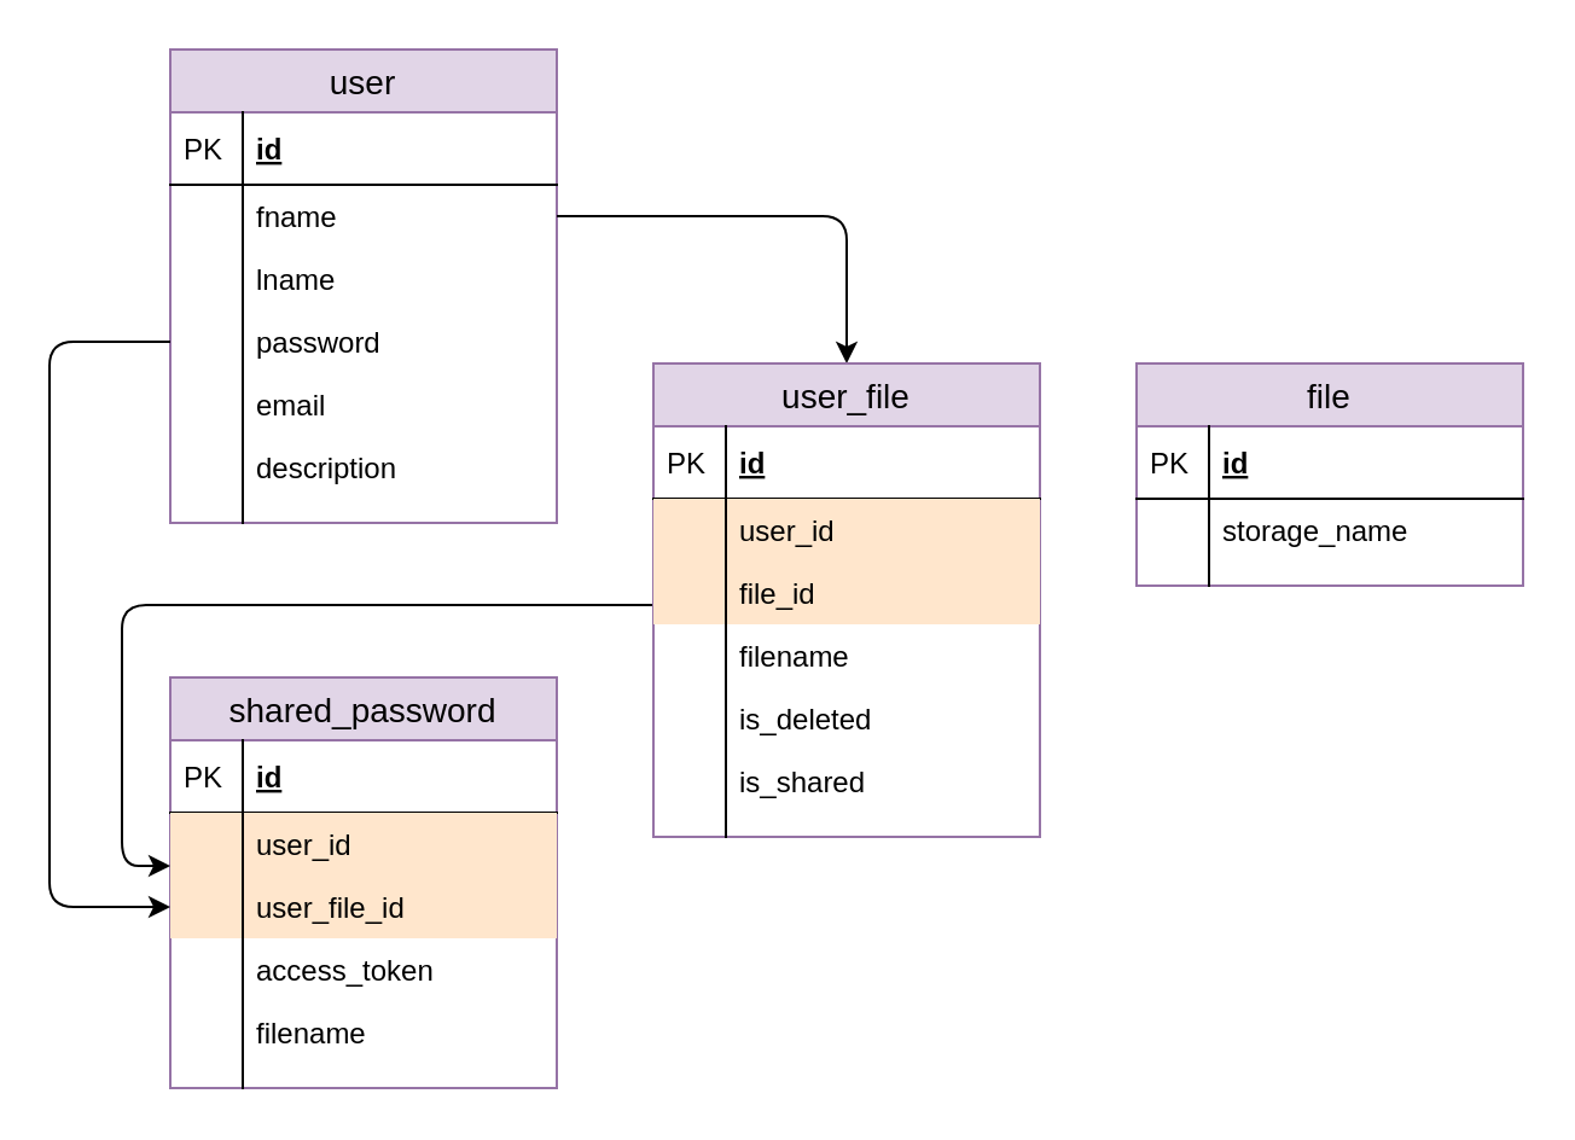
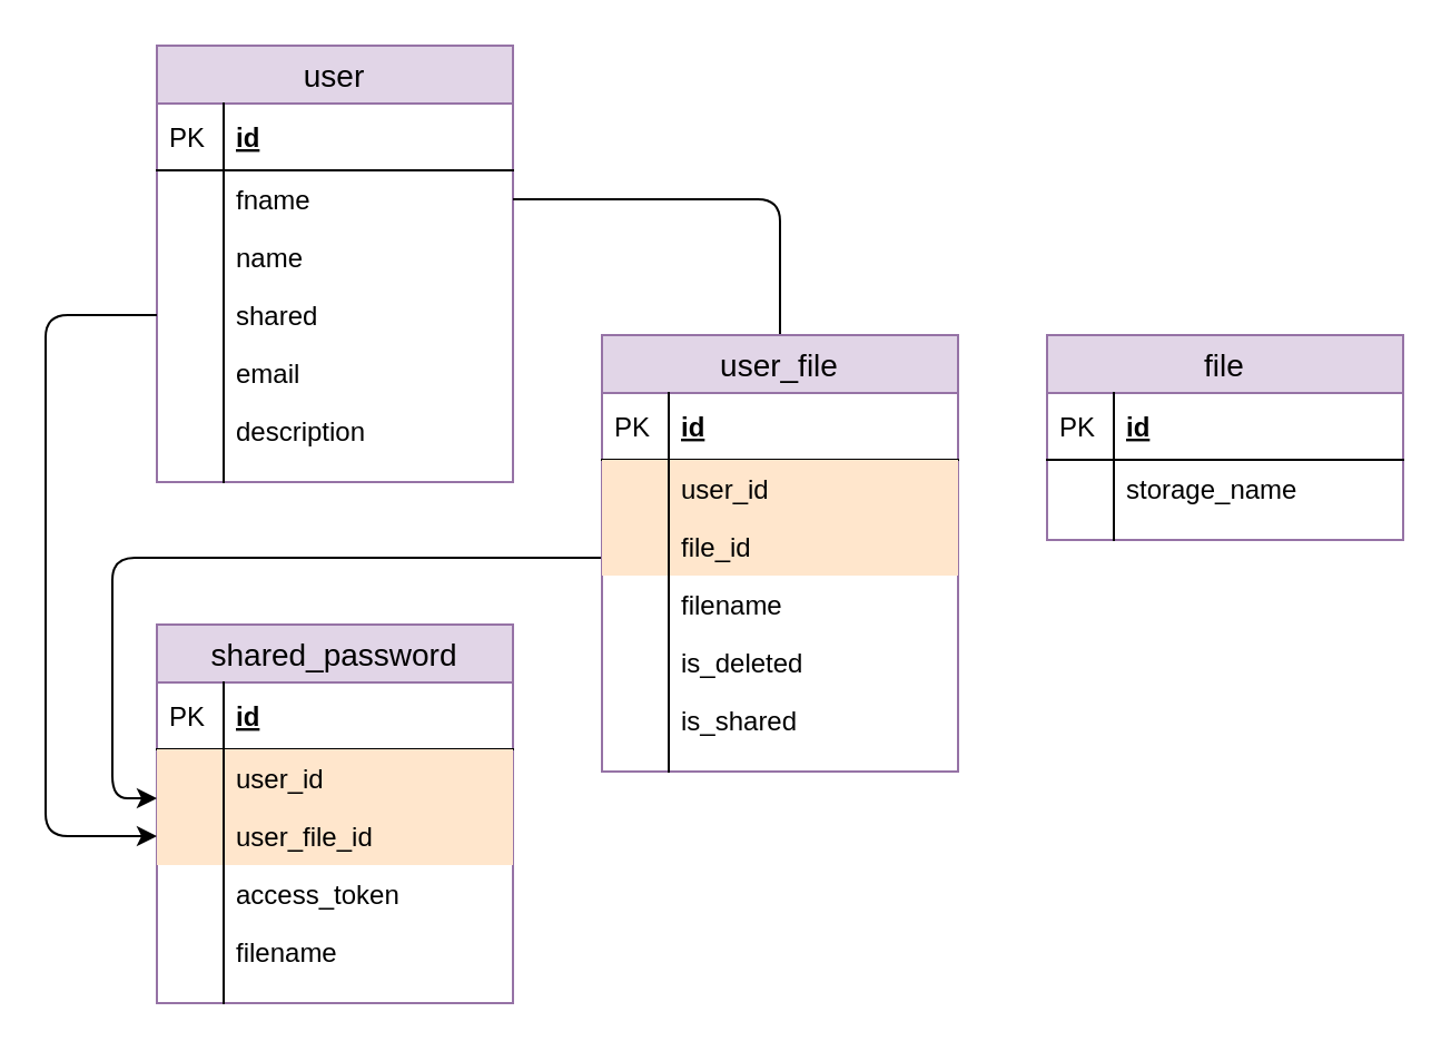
  <mxCell id="0" />
  <mxCell id="1" parent="0" />
  <mxCell id="2" value="user" style="swimlane;fontStyle=0;childLayout=stackLayout;horizontal=1;startSize=26;horizontalStack=0;resizeParent=1;resizeParentMax=0;resizeLast=0;collapsible=1;marginBottom=0;align=center;fontSize=14;fillColor=#e1d5e7;strokeColor=#9673a6;" parent="1" vertex="1"><mxGeometry x="70" y="20" width="160" height="196" as="geometry" /></mxCell>
  <mxCell id="3" value="id" style="shape=partialRectangle;top=0;left=0;right=0;bottom=1;align=left;verticalAlign=middle;fillColor=none;spacingLeft=34;spacingRight=4;overflow=hidden;rotatable=0;points=[[0,0.5],[1,0.5]];portConstraint=eastwest;dropTarget=0;fontStyle=5;fontSize=12;" parent="2" vertex="1"><mxGeometry y="26" width="160" height="30" as="geometry" /></mxCell>
  <mxCell id="4" value="PK" style="shape=partialRectangle;top=0;left=0;bottom=0;fillColor=none;align=left;verticalAlign=middle;spacingLeft=4;spacingRight=4;overflow=hidden;rotatable=0;points=[];portConstraint=eastwest;part=1;fontSize=12;" parent="3" vertex="1" connectable="0"><mxGeometry width="30" height="30" as="geometry" /></mxCell>
  <mxCell id="5" value="fname" style="shape=partialRectangle;top=0;left=0;right=0;bottom=0;align=left;verticalAlign=top;fillColor=none;spacingLeft=34;spacingRight=4;overflow=hidden;rotatable=0;points=[[0,0.5],[1,0.5]];portConstraint=eastwest;dropTarget=0;fontSize=12;" parent="2" vertex="1"><mxGeometry y="56" width="160" height="26" as="geometry" /></mxCell>
  <mxCell id="6" value="" style="shape=partialRectangle;top=0;left=0;bottom=0;fillColor=none;align=left;verticalAlign=top;spacingLeft=4;spacingRight=4;overflow=hidden;rotatable=0;points=[];portConstraint=eastwest;part=1;fontSize=12;" parent="5" vertex="1" connectable="0"><mxGeometry width="30" height="26" as="geometry" /></mxCell>
- <mxCell id="7" value="lname" style="shape=partialRectangle;top=0;left=0;right=0;bottom=0;align=left;verticalAlign=top;fillColor=none;spacingLeft=34;spacingRight=4;overflow=hidden;rotatable=0;points=[[0,0.5],[1,0.5]];portConstraint=eastwest;dropTarget=0;fontSize=12;" parent="2" vertex="1"><mxGeometry y="82" width="160" height="26" as="geometry" /></mxCell>
+ <mxCell id="7" value="name" style="shape=partialRectangle;top=0;left=0;right=0;bottom=0;align=left;verticalAlign=top;fillColor=none;spacingLeft=34;spacingRight=4;overflow=hidden;rotatable=0;points=[[0,0.5],[1,0.5]];portConstraint=eastwest;dropTarget=0;fontSize=12;" parent="2" vertex="1"><mxGeometry y="82" width="160" height="26" as="geometry" /></mxCell>
  <mxCell id="8" value="" style="shape=partialRectangle;top=0;left=0;bottom=0;fillColor=none;align=left;verticalAlign=top;spacingLeft=4;spacingRight=4;overflow=hidden;rotatable=0;points=[];portConstraint=eastwest;part=1;fontSize=12;" parent="7" vertex="1" connectable="0"><mxGeometry width="30" height="26" as="geometry" /></mxCell>
- <mxCell id="9" value="password" style="shape=partialRectangle;top=0;left=0;right=0;bottom=0;align=left;verticalAlign=top;fillColor=none;spacingLeft=34;spacingRight=4;overflow=hidden;rotatable=0;points=[[0,0.5],[1,0.5]];portConstraint=eastwest;dropTarget=0;fontSize=12;" parent="2" vertex="1"><mxGeometry y="108" width="160" height="26" as="geometry" /></mxCell>
+ <mxCell id="9" value="shared" style="shape=partialRectangle;top=0;left=0;right=0;bottom=0;align=left;verticalAlign=top;fillColor=none;spacingLeft=34;spacingRight=4;overflow=hidden;rotatable=0;points=[[0,0.5],[1,0.5]];portConstraint=eastwest;dropTarget=0;fontSize=12;" parent="2" vertex="1"><mxGeometry y="108" width="160" height="26" as="geometry" /></mxCell>
  <mxCell id="10" value="" style="shape=partialRectangle;top=0;left=0;bottom=0;fillColor=none;align=left;verticalAlign=top;spacingLeft=4;spacingRight=4;overflow=hidden;rotatable=0;points=[];portConstraint=eastwest;part=1;fontSize=12;" parent="9" vertex="1" connectable="0"><mxGeometry width="30" height="26" as="geometry" /></mxCell>
  <mxCell id="11" value="email" style="shape=partialRectangle;top=0;left=0;right=0;bottom=0;align=left;verticalAlign=top;fillColor=none;spacingLeft=34;spacingRight=4;overflow=hidden;rotatable=0;points=[[0,0.5],[1,0.5]];portConstraint=eastwest;dropTarget=0;fontSize=12;" parent="2" vertex="1"><mxGeometry y="134" width="160" height="26" as="geometry" /></mxCell>
  <mxCell id="12" value="" style="shape=partialRectangle;top=0;left=0;bottom=0;fillColor=none;align=left;verticalAlign=top;spacingLeft=4;spacingRight=4;overflow=hidden;rotatable=0;points=[];portConstraint=eastwest;part=1;fontSize=12;" parent="11" vertex="1" connectable="0"><mxGeometry width="30" height="26" as="geometry" /></mxCell>
  <mxCell id="13" value="description" style="shape=partialRectangle;top=0;left=0;right=0;bottom=0;align=left;verticalAlign=top;fillColor=none;spacingLeft=34;spacingRight=4;overflow=hidden;rotatable=0;points=[[0,0.5],[1,0.5]];portConstraint=eastwest;dropTarget=0;fontSize=12;" parent="2" vertex="1"><mxGeometry y="160" width="160" height="26" as="geometry" /></mxCell>
  <mxCell id="14" value="" style="shape=partialRectangle;top=0;left=0;bottom=0;fillColor=none;align=left;verticalAlign=top;spacingLeft=4;spacingRight=4;overflow=hidden;rotatable=0;points=[];portConstraint=eastwest;part=1;fontSize=12;" parent="13" vertex="1" connectable="0"><mxGeometry width="30" height="26" as="geometry" /></mxCell>
  <mxCell id="15" value="" style="shape=partialRectangle;top=0;left=0;right=0;bottom=0;align=left;verticalAlign=top;fillColor=none;spacingLeft=34;spacingRight=4;overflow=hidden;rotatable=0;points=[[0,0.5],[1,0.5]];portConstraint=eastwest;dropTarget=0;fontSize=12;" parent="2" vertex="1"><mxGeometry y="186" width="160" height="10" as="geometry" /></mxCell>
  <mxCell id="16" value="" style="shape=partialRectangle;top=0;left=0;bottom=0;fillColor=none;align=left;verticalAlign=top;spacingLeft=4;spacingRight=4;overflow=hidden;rotatable=0;points=[];portConstraint=eastwest;part=1;fontSize=12;" parent="15" vertex="1" connectable="0"><mxGeometry width="30" height="10" as="geometry" /></mxCell>
  <mxCell id="17" value="shared_password" style="swimlane;fontStyle=0;childLayout=stackLayout;horizontal=1;startSize=26;horizontalStack=0;resizeParent=1;resizeParentMax=0;resizeLast=0;collapsible=1;marginBottom=0;align=center;fontSize=14;fillColor=#e1d5e7;strokeColor=#9673a6;" parent="1" vertex="1"><mxGeometry x="70" y="280" width="160" height="170" as="geometry" /></mxCell>
  <mxCell id="18" value="id" style="shape=partialRectangle;top=0;left=0;right=0;bottom=1;align=left;verticalAlign=middle;fillColor=none;spacingLeft=34;spacingRight=4;overflow=hidden;rotatable=0;points=[[0,0.5],[1,0.5]];portConstraint=eastwest;dropTarget=0;fontStyle=5;fontSize=12;" parent="17" vertex="1"><mxGeometry y="26" width="160" height="30" as="geometry" /></mxCell>
  <mxCell id="19" value="PK" style="shape=partialRectangle;top=0;left=0;bottom=0;fillColor=none;align=left;verticalAlign=middle;spacingLeft=4;spacingRight=4;overflow=hidden;rotatable=0;points=[];portConstraint=eastwest;part=1;fontSize=12;" parent="18" vertex="1" connectable="0"><mxGeometry width="30" height="30" as="geometry" /></mxCell>
  <mxCell id="20" value="user_id" style="shape=partialRectangle;top=0;left=0;right=0;bottom=0;align=left;verticalAlign=top;fillColor=#ffe6cc;spacingLeft=34;spacingRight=4;overflow=hidden;rotatable=0;points=[[0,0.5],[1,0.5]];portConstraint=eastwest;dropTarget=0;fontSize=12;strokeColor=#d79b00;" parent="17" vertex="1"><mxGeometry y="56" width="160" height="26" as="geometry" /></mxCell>
  <mxCell id="21" value="" style="shape=partialRectangle;top=0;left=0;bottom=0;fillColor=none;align=left;verticalAlign=top;spacingLeft=4;spacingRight=4;overflow=hidden;rotatable=0;points=[];portConstraint=eastwest;part=1;fontSize=12;" parent="20" vertex="1" connectable="0"><mxGeometry width="30" height="26" as="geometry" /></mxCell>
  <mxCell id="22" value="user_file_id" style="shape=partialRectangle;top=0;left=0;right=0;bottom=0;align=left;verticalAlign=top;fillColor=#ffe6cc;spacingLeft=34;spacingRight=4;overflow=hidden;rotatable=0;points=[[0,0.5],[1,0.5]];portConstraint=eastwest;dropTarget=0;fontSize=12;strokeColor=#d79b00;" parent="17" vertex="1"><mxGeometry y="82" width="160" height="26" as="geometry" /></mxCell>
  <mxCell id="23" value="" style="shape=partialRectangle;top=0;left=0;bottom=0;fillColor=none;align=left;verticalAlign=top;spacingLeft=4;spacingRight=4;overflow=hidden;rotatable=0;points=[];portConstraint=eastwest;part=1;fontSize=12;" parent="22" vertex="1" connectable="0"><mxGeometry width="30" height="26" as="geometry" /></mxCell>
  <mxCell id="24" value="access_token" style="shape=partialRectangle;top=0;left=0;right=0;bottom=0;align=left;verticalAlign=top;fillColor=none;spacingLeft=34;spacingRight=4;overflow=hidden;rotatable=0;points=[[0,0.5],[1,0.5]];portConstraint=eastwest;dropTarget=0;fontSize=12;" parent="17" vertex="1"><mxGeometry y="108" width="160" height="26" as="geometry" /></mxCell>
  <mxCell id="25" value="" style="shape=partialRectangle;top=0;left=0;bottom=0;fillColor=none;align=left;verticalAlign=top;spacingLeft=4;spacingRight=4;overflow=hidden;rotatable=0;points=[];portConstraint=eastwest;part=1;fontSize=12;" parent="24" vertex="1" connectable="0"><mxGeometry width="30" height="26" as="geometry" /></mxCell>
  <mxCell id="26" value="filename" style="shape=partialRectangle;top=0;left=0;right=0;bottom=0;align=left;verticalAlign=top;fillColor=none;spacingLeft=34;spacingRight=4;overflow=hidden;rotatable=0;points=[[0,0.5],[1,0.5]];portConstraint=eastwest;dropTarget=0;fontSize=12;" vertex="1" parent="17"><mxGeometry y="134" width="160" height="26" as="geometry" /></mxCell>
  <mxCell id="27" value="" style="shape=partialRectangle;top=0;left=0;bottom=0;fillColor=none;align=left;verticalAlign=top;spacingLeft=4;spacingRight=4;overflow=hidden;rotatable=0;points=[];portConstraint=eastwest;part=1;fontSize=12;" vertex="1" connectable="0" parent="26"><mxGeometry width="30" height="26" as="geometry" /></mxCell>
  <mxCell id="28" value="" style="shape=partialRectangle;top=0;left=0;right=0;bottom=0;align=left;verticalAlign=top;fillColor=none;spacingLeft=34;spacingRight=4;overflow=hidden;rotatable=0;points=[[0,0.5],[1,0.5]];portConstraint=eastwest;dropTarget=0;fontSize=12;" parent="17" vertex="1"><mxGeometry y="160" width="160" height="10" as="geometry" /></mxCell>
  <mxCell id="29" value="" style="shape=partialRectangle;top=0;left=0;bottom=0;fillColor=none;align=left;verticalAlign=top;spacingLeft=4;spacingRight=4;overflow=hidden;rotatable=0;points=[];portConstraint=eastwest;part=1;fontSize=12;" parent="28" vertex="1" connectable="0"><mxGeometry width="30" height="10" as="geometry" /></mxCell>
  <mxCell id="30" value="" style="endArrow=classic;html=1;exitX=0;exitY=0.5;exitDx=0;exitDy=0;" parent="1" source="9" edge="1"><mxGeometry width="50" height="50" relative="1" as="geometry"><mxPoint x="-40" y="230" as="sourcePoint" /><mxPoint x="70" y="375" as="targetPoint" /><Array as="points"><mxPoint x="20" y="141" /><mxPoint x="20" y="260" /><mxPoint x="20" y="375" /></Array></mxGeometry></mxCell>
- <mxCell id="31" value="" style="endArrow=classic;html=1;exitX=1;exitY=0.5;exitDx=0;exitDy=0;entryX=0.5;entryY=0;entryDx=0;entryDy=0;" parent="1" source="5" target="33" edge="1"><mxGeometry width="50" height="50" relative="1" as="geometry"><mxPoint x="360" y="100" as="sourcePoint" /><mxPoint x="380" y="140" as="targetPoint" /><Array as="points"><mxPoint x="350" y="89" /></Array></mxGeometry></mxCell>
+ <mxCell id="31" value="" style="endArrow=none;html=1;exitX=1;exitY=0.5;exitDx=0;exitDy=0;entryX=0.5;entryY=0;entryDx=0;entryDy=0;" parent="1" source="5" target="33" edge="1"><mxGeometry width="50" height="50" relative="1" as="geometry"><mxPoint x="360" y="100" as="sourcePoint" /><mxPoint x="380" y="140" as="targetPoint" /><Array as="points"><mxPoint x="350" y="89" /></Array></mxGeometry></mxCell>
  <mxCell id="32" value="" style="endArrow=classic;html=1;" parent="1" edge="1"><mxGeometry width="50" height="50" relative="1" as="geometry"><mxPoint x="270" y="250" as="sourcePoint" /><mxPoint x="70" y="358" as="targetPoint" /><Array as="points"><mxPoint x="50" y="250" /><mxPoint x="50" y="358" /></Array></mxGeometry></mxCell>
  <mxCell id="33" value="user_file" style="swimlane;fontStyle=0;childLayout=stackLayout;horizontal=1;startSize=26;horizontalStack=0;resizeParent=1;resizeParentMax=0;resizeLast=0;collapsible=1;marginBottom=0;align=center;fontSize=14;fillColor=#e1d5e7;strokeColor=#9673a6;" parent="1" vertex="1"><mxGeometry x="270" y="150" width="160" height="196" as="geometry" /></mxCell>
  <mxCell id="34" value="id" style="shape=partialRectangle;top=0;left=0;right=0;bottom=1;align=left;verticalAlign=middle;fillColor=none;spacingLeft=34;spacingRight=4;overflow=hidden;rotatable=0;points=[[0,0.5],[1,0.5]];portConstraint=eastwest;dropTarget=0;fontStyle=5;fontSize=12;" parent="33" vertex="1"><mxGeometry y="26" width="160" height="30" as="geometry" /></mxCell>
  <mxCell id="35" value="PK" style="shape=partialRectangle;top=0;left=0;bottom=0;fillColor=none;align=left;verticalAlign=middle;spacingLeft=4;spacingRight=4;overflow=hidden;rotatable=0;points=[];portConstraint=eastwest;part=1;fontSize=12;" parent="34" vertex="1" connectable="0"><mxGeometry width="30" height="30" as="geometry" /></mxCell>
  <mxCell id="36" value="user_id" style="shape=partialRectangle;top=0;left=0;right=0;bottom=0;align=left;verticalAlign=top;fillColor=#ffe6cc;spacingLeft=34;spacingRight=4;overflow=hidden;rotatable=0;points=[[0,0.5],[1,0.5]];portConstraint=eastwest;dropTarget=0;fontSize=12;strokeColor=#d79b00;" parent="33" vertex="1"><mxGeometry y="56" width="160" height="26" as="geometry" /></mxCell>
  <mxCell id="37" value="" style="shape=partialRectangle;top=0;left=0;bottom=0;fillColor=none;align=left;verticalAlign=top;spacingLeft=4;spacingRight=4;overflow=hidden;rotatable=0;points=[];portConstraint=eastwest;part=1;fontSize=12;" parent="36" vertex="1" connectable="0"><mxGeometry width="30" height="26" as="geometry" /></mxCell>
  <mxCell id="38" value="file_id" style="shape=partialRectangle;top=0;left=0;right=0;bottom=0;align=left;verticalAlign=top;fillColor=#ffe6cc;spacingLeft=34;spacingRight=4;overflow=hidden;rotatable=0;points=[[0,0.5],[1,0.5]];portConstraint=eastwest;dropTarget=0;fontSize=12;strokeColor=#d79b00;" parent="33" vertex="1"><mxGeometry y="82" width="160" height="26" as="geometry" /></mxCell>
  <mxCell id="39" value="" style="shape=partialRectangle;top=0;left=0;bottom=0;fillColor=none;align=left;verticalAlign=top;spacingLeft=4;spacingRight=4;overflow=hidden;rotatable=0;points=[];portConstraint=eastwest;part=1;fontSize=12;" parent="38" vertex="1" connectable="0"><mxGeometry width="30" height="26" as="geometry" /></mxCell>
  <mxCell id="40" value="filename" style="shape=partialRectangle;top=0;left=0;right=0;bottom=0;align=left;verticalAlign=top;fillColor=none;spacingLeft=34;spacingRight=4;overflow=hidden;rotatable=0;points=[[0,0.5],[1,0.5]];portConstraint=eastwest;dropTarget=0;fontSize=12;" parent="33" vertex="1"><mxGeometry y="108" width="160" height="26" as="geometry" /></mxCell>
  <mxCell id="41" value="" style="shape=partialRectangle;top=0;left=0;bottom=0;fillColor=none;align=left;verticalAlign=top;spacingLeft=4;spacingRight=4;overflow=hidden;rotatable=0;points=[];portConstraint=eastwest;part=1;fontSize=12;" parent="40" vertex="1" connectable="0"><mxGeometry width="30" height="26" as="geometry" /></mxCell>
  <mxCell id="42" value="is_deleted" style="shape=partialRectangle;top=0;left=0;right=0;bottom=0;align=left;verticalAlign=top;fillColor=none;spacingLeft=34;spacingRight=4;overflow=hidden;rotatable=0;points=[[0,0.5],[1,0.5]];portConstraint=eastwest;dropTarget=0;fontSize=12;" parent="33" vertex="1"><mxGeometry y="134" width="160" height="26" as="geometry" /></mxCell>
  <mxCell id="43" value="" style="shape=partialRectangle;top=0;left=0;bottom=0;fillColor=none;align=left;verticalAlign=top;spacingLeft=4;spacingRight=4;overflow=hidden;rotatable=0;points=[];portConstraint=eastwest;part=1;fontSize=12;" parent="42" vertex="1" connectable="0"><mxGeometry width="30" height="26" as="geometry" /></mxCell>
  <mxCell id="44" value="is_shared" style="shape=partialRectangle;top=0;left=0;right=0;bottom=0;align=left;verticalAlign=top;fillColor=none;spacingLeft=34;spacingRight=4;overflow=hidden;rotatable=0;points=[[0,0.5],[1,0.5]];portConstraint=eastwest;dropTarget=0;fontSize=12;" parent="33" vertex="1"><mxGeometry y="160" width="160" height="26" as="geometry" /></mxCell>
  <mxCell id="45" value="" style="shape=partialRectangle;top=0;left=0;bottom=0;fillColor=none;align=left;verticalAlign=top;spacingLeft=4;spacingRight=4;overflow=hidden;rotatable=0;points=[];portConstraint=eastwest;part=1;fontSize=12;" parent="44" vertex="1" connectable="0"><mxGeometry width="30" height="26" as="geometry" /></mxCell>
  <mxCell id="46" value="" style="shape=partialRectangle;top=0;left=0;right=0;bottom=0;align=left;verticalAlign=top;fillColor=none;spacingLeft=34;spacingRight=4;overflow=hidden;rotatable=0;points=[[0,0.5],[1,0.5]];portConstraint=eastwest;dropTarget=0;fontSize=12;" parent="33" vertex="1"><mxGeometry y="186" width="160" height="10" as="geometry" /></mxCell>
  <mxCell id="47" value="" style="shape=partialRectangle;top=0;left=0;bottom=0;fillColor=none;align=left;verticalAlign=top;spacingLeft=4;spacingRight=4;overflow=hidden;rotatable=0;points=[];portConstraint=eastwest;part=1;fontSize=12;" parent="46" vertex="1" connectable="0"><mxGeometry width="30" height="10" as="geometry" /></mxCell>
  <mxCell id="48" value="file" style="swimlane;fontStyle=0;childLayout=stackLayout;horizontal=1;startSize=26;horizontalStack=0;resizeParent=1;resizeParentMax=0;resizeLast=0;collapsible=1;marginBottom=0;align=center;fontSize=14;fillColor=#e1d5e7;strokeColor=#9673a6;" parent="1" vertex="1"><mxGeometry x="470" y="150" width="160" height="92" as="geometry" /></mxCell>
  <mxCell id="49" value="id" style="shape=partialRectangle;top=0;left=0;right=0;bottom=1;align=left;verticalAlign=middle;fillColor=none;spacingLeft=34;spacingRight=4;overflow=hidden;rotatable=0;points=[[0,0.5],[1,0.5]];portConstraint=eastwest;dropTarget=0;fontStyle=5;fontSize=12;" parent="48" vertex="1"><mxGeometry y="26" width="160" height="30" as="geometry" /></mxCell>
  <mxCell id="50" value="PK" style="shape=partialRectangle;top=0;left=0;bottom=0;fillColor=none;align=left;verticalAlign=middle;spacingLeft=4;spacingRight=4;overflow=hidden;rotatable=0;points=[];portConstraint=eastwest;part=1;fontSize=12;" parent="49" vertex="1" connectable="0"><mxGeometry width="30" height="30" as="geometry" /></mxCell>
  <mxCell id="51" value="storage_name" style="shape=partialRectangle;top=0;left=0;right=0;bottom=0;align=left;verticalAlign=top;fillColor=none;spacingLeft=34;spacingRight=4;overflow=hidden;rotatable=0;points=[[0,0.5],[1,0.5]];portConstraint=eastwest;dropTarget=0;fontSize=12;" parent="48" vertex="1"><mxGeometry y="56" width="160" height="26" as="geometry" /></mxCell>
  <mxCell id="52" value="" style="shape=partialRectangle;top=0;left=0;bottom=0;fillColor=none;align=left;verticalAlign=top;spacingLeft=4;spacingRight=4;overflow=hidden;rotatable=0;points=[];portConstraint=eastwest;part=1;fontSize=12;" parent="51" vertex="1" connectable="0"><mxGeometry width="30" height="26" as="geometry" /></mxCell>
  <mxCell id="53" value="" style="shape=partialRectangle;top=0;left=0;right=0;bottom=0;align=left;verticalAlign=top;fillColor=none;spacingLeft=34;spacingRight=4;overflow=hidden;rotatable=0;points=[[0,0.5],[1,0.5]];portConstraint=eastwest;dropTarget=0;fontSize=12;" parent="48" vertex="1"><mxGeometry y="82" width="160" height="10" as="geometry" /></mxCell>
  <mxCell id="54" value="" style="shape=partialRectangle;top=0;left=0;bottom=0;fillColor=none;align=left;verticalAlign=top;spacingLeft=4;spacingRight=4;overflow=hidden;rotatable=0;points=[];portConstraint=eastwest;part=1;fontSize=12;" parent="53" vertex="1" connectable="0"><mxGeometry width="30" height="10" as="geometry" /></mxCell>
